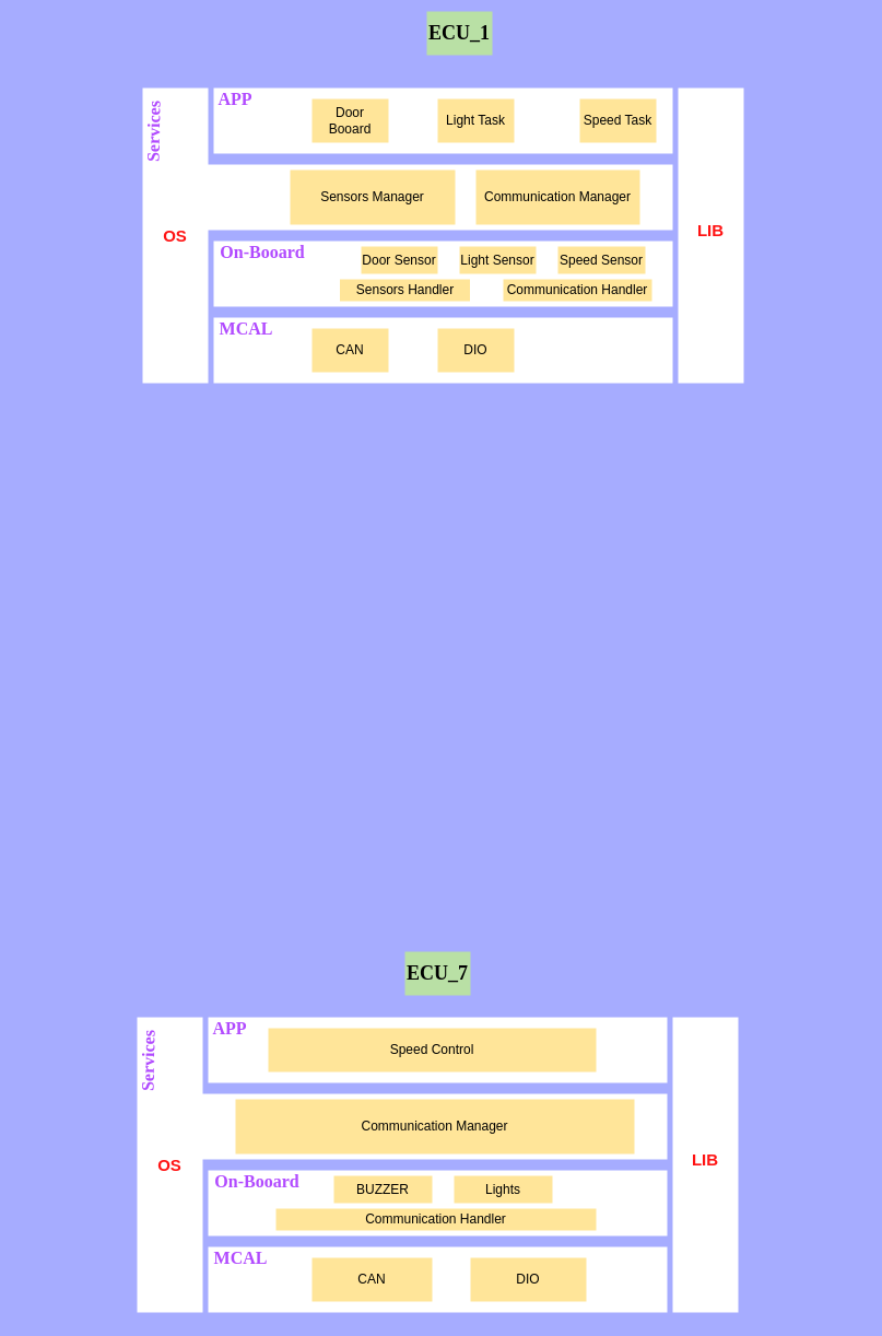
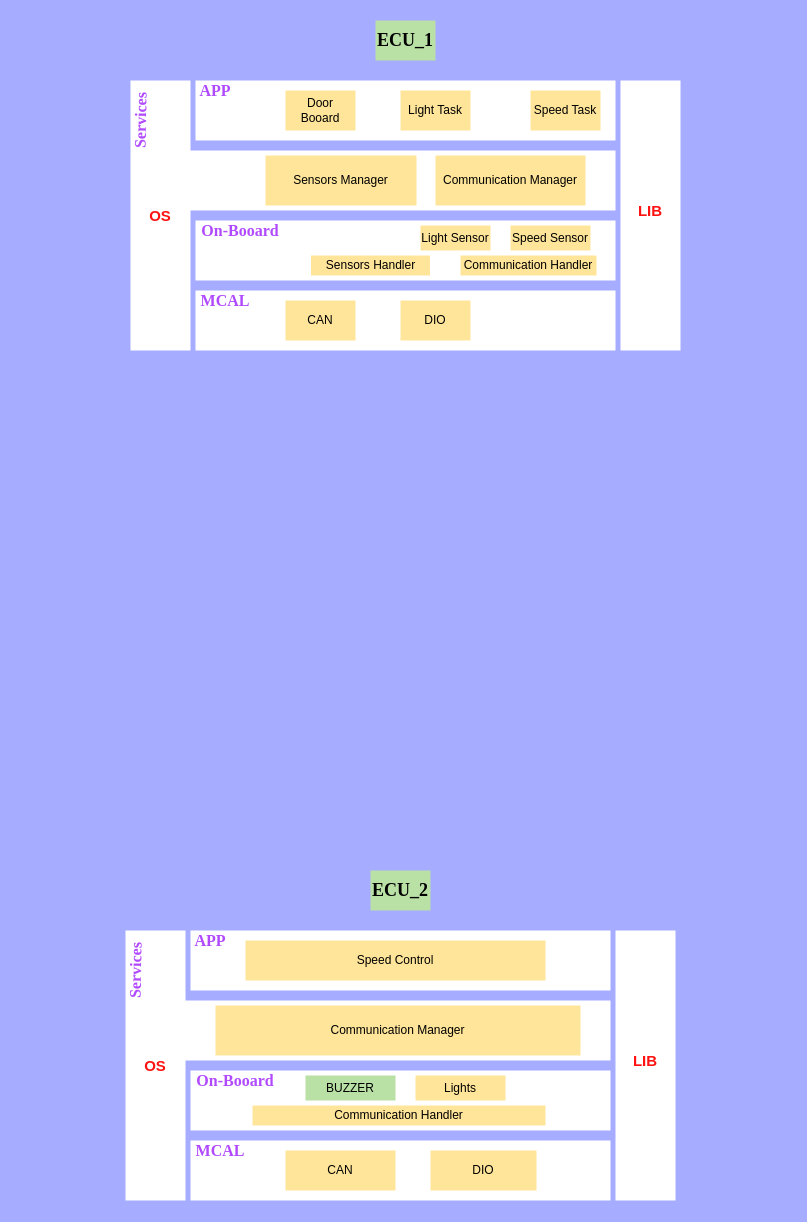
  <mxCell id="0" />
  <mxCell id="1" parent="0" />
  <mxCell id="2" value="" style="rounded=0;whiteSpace=wrap;html=1;rotation=90;strokeColor=none;" parent="1" vertex="1"><mxGeometry x="25" y="185" width="270" height="60" as="geometry" /></mxCell>
  <mxCell id="3" value="" style="rounded=0;whiteSpace=wrap;html=1;strokeColor=none;" parent="1" vertex="1"><mxGeometry x="195" y="80" width="420" height="60" as="geometry" /></mxCell>
  <mxCell id="4" value="" style="rounded=0;whiteSpace=wrap;html=1;strokeColor=none;" parent="1" vertex="1"><mxGeometry x="185" y="150" width="430" height="60" as="geometry" /></mxCell>
  <mxCell id="5" value="" style="rounded=0;whiteSpace=wrap;html=1;strokeColor=none;" parent="1" vertex="1"><mxGeometry x="195" y="220" width="420" height="60" as="geometry" /></mxCell>
  <mxCell id="6" value="" style="rounded=0;whiteSpace=wrap;html=1;strokeColor=none;" parent="1" vertex="1"><mxGeometry x="195" y="290" width="420" height="60" as="geometry" /></mxCell>
  <mxCell id="7" value="" style="rounded=0;whiteSpace=wrap;html=1;rotation=90;strokeColor=none;" parent="1" vertex="1"><mxGeometry x="515" y="185" width="270" height="60" as="geometry" /></mxCell>
- <mxCell id="8" value="Door Sensor" style="rounded=0;whiteSpace=wrap;html=1;strokeColor=none;fillColor=#FFE599;" parent="1" vertex="1"><mxGeometry x="330" y="225" width="70" height="25" as="geometry" /></mxCell>
  <mxCell id="9" value="Light Sensor" style="rounded=0;whiteSpace=wrap;html=1;strokeColor=none;fillColor=#FFE599;" parent="1" vertex="1"><mxGeometry x="420" y="225" width="70" height="25" as="geometry" /></mxCell>
  <mxCell id="10" value="Speed Sensor" style="rounded=0;whiteSpace=wrap;html=1;strokeColor=none;fillColor=#FFE599;" parent="1" vertex="1"><mxGeometry x="510" y="225" width="80" height="25" as="geometry" /></mxCell>
  <mxCell id="11" value="CAN" style="rounded=0;whiteSpace=wrap;html=1;strokeColor=none;fillColor=#FFE599;" parent="1" vertex="1"><mxGeometry x="285" y="300" width="70" height="40" as="geometry" /></mxCell>
  <mxCell id="12" value="DIO" style="rounded=0;whiteSpace=wrap;html=1;strokeColor=none;fillColor=#FFE599;" parent="1" vertex="1"><mxGeometry x="400" y="300" width="70" height="40" as="geometry" /></mxCell>
  <mxCell id="13" value="Door Booard" style="rounded=0;whiteSpace=wrap;html=1;strokeColor=none;fillColor=#FFE599;" parent="1" vertex="1"><mxGeometry x="285" y="90" width="70" height="40" as="geometry" /></mxCell>
  <mxCell id="14" value="Light Task" style="rounded=0;whiteSpace=wrap;html=1;strokeColor=none;fillColor=#FFE599;" parent="1" vertex="1"><mxGeometry x="400" y="90" width="70" height="40" as="geometry" /></mxCell>
  <mxCell id="15" value="Speed Task" style="rounded=0;whiteSpace=wrap;html=1;strokeColor=none;fillColor=#FFE599;" parent="1" vertex="1"><mxGeometry x="530" y="90" width="70" height="40" as="geometry" /></mxCell>
  <mxCell id="16" value="&lt;font style=&quot;font-size: 15px&quot; color=&quot;#ff1212&quot;&gt;&lt;b&gt;LIB&lt;/b&gt;&lt;/font&gt;" style="text;html=1;strokeColor=none;fillColor=none;align=center;verticalAlign=middle;whiteSpace=wrap;rounded=0;" parent="1" vertex="1"><mxGeometry x="630" y="200" width="40" height="20" as="geometry" /></mxCell>
  <mxCell id="17" value="&lt;font style=&quot;font-size: 15px&quot; color=&quot;#ff1212&quot;&gt;&lt;b&gt;OS&lt;/b&gt;&lt;/font&gt;" style="text;html=1;strokeColor=none;fillColor=none;align=center;verticalAlign=middle;whiteSpace=wrap;rounded=0;" parent="1" vertex="1"><mxGeometry x="140" y="205" width="40" height="20" as="geometry" /></mxCell>
  <mxCell id="18" value="&lt;font face=&quot;Comic Sans MS&quot; size=&quot;1&quot; color=&quot;#b14aff&quot;&gt;&lt;b style=&quot;font-size: 16px&quot;&gt;Services&lt;/b&gt;&lt;/font&gt;" style="text;html=1;strokeColor=none;fillColor=none;align=center;verticalAlign=middle;whiteSpace=wrap;rounded=0;rotation=-89;" parent="1" vertex="1"><mxGeometry x="120" y="110" width="40" height="20" as="geometry" /></mxCell>
  <mxCell id="19" value="&lt;font face=&quot;Comic Sans MS&quot; size=&quot;1&quot; color=&quot;#b14aff&quot;&gt;&lt;b style=&quot;font-size: 16px&quot;&gt;MCAL&lt;/b&gt;&lt;/font&gt;" style="text;html=1;strokeColor=none;fillColor=none;align=center;verticalAlign=middle;whiteSpace=wrap;rounded=0;rotation=0;" parent="1" vertex="1"><mxGeometry x="205" y="290" width="40" height="20" as="geometry" /></mxCell>
  <mxCell id="20" value="&lt;font face=&quot;Comic Sans MS&quot; size=&quot;1&quot; color=&quot;#b14aff&quot;&gt;&lt;b style=&quot;font-size: 16px&quot;&gt;APP&lt;/b&gt;&lt;/font&gt;" style="text;html=1;strokeColor=none;fillColor=none;align=center;verticalAlign=middle;whiteSpace=wrap;rounded=0;rotation=0;" parent="1" vertex="1"><mxGeometry x="195" y="80" width="40" height="20" as="geometry" /></mxCell>
  <mxCell id="21" value="&lt;font face=&quot;Comic Sans MS&quot; size=&quot;1&quot; color=&quot;#b14aff&quot;&gt;&lt;b style=&quot;font-size: 16px&quot;&gt;On-Booard&lt;/b&gt;&lt;/font&gt;" style="text;html=1;strokeColor=none;fillColor=none;align=center;verticalAlign=middle;whiteSpace=wrap;rounded=0;rotation=0;" parent="1" vertex="1"><mxGeometry x="195" y="220" width="90" height="20" as="geometry" /></mxCell>
  <mxCell id="22" value="Sensors Handler" style="rounded=0;whiteSpace=wrap;html=1;strokeColor=none;fillColor=#FFE599;" parent="1" vertex="1"><mxGeometry x="310.5" y="255" width="119" height="20" as="geometry" /></mxCell>
  <mxCell id="23" value="Communication Handler" style="rounded=0;whiteSpace=wrap;html=1;strokeColor=none;fillColor=#FFE599;" parent="1" vertex="1"><mxGeometry x="460" y="255" width="136" height="20" as="geometry" /></mxCell>
  <mxCell id="24" value="Sensors Manager" style="rounded=0;whiteSpace=wrap;html=1;strokeColor=none;fillColor=#FFE599;" parent="1" vertex="1"><mxGeometry x="265" y="155" width="151" height="50" as="geometry" /></mxCell>
  <mxCell id="25" value="Communication Manager" style="rounded=0;whiteSpace=wrap;html=1;strokeColor=none;fillColor=#FFE599;" parent="1" vertex="1"><mxGeometry x="435" y="155" width="150" height="50" as="geometry" /></mxCell>
- <mxCell id="26" value="&lt;b&gt;&lt;font style=&quot;font-size: 18px&quot; face=&quot;Comic Sans MS&quot;&gt;ECU_1&lt;/font&gt;&lt;/b&gt;" style="text;html=1;strokeColor=none;fillColor=#B9E0A5;align=center;verticalAlign=middle;whiteSpace=wrap;rounded=0;strokeWidth=2;" parent="1" vertex="1"><mxGeometry x="390" y="10" width="60" height="40" as="geometry" /></mxCell>
+ <mxCell id="26" value="&lt;b&gt;&lt;font style=&quot;font-size: 18px&quot; face=&quot;Comic Sans MS&quot;&gt;ECU_1&lt;/font&gt;&lt;/b&gt;" style="text;html=1;strokeColor=none;fillColor=#B9E0A5;align=center;verticalAlign=middle;whiteSpace=wrap;rounded=0;strokeWidth=2;" parent="1" vertex="1"><mxGeometry x="375" y="20" width="60" height="40" as="geometry" /></mxCell>
  <mxCell id="27" value="" style="rounded=0;whiteSpace=wrap;html=1;rotation=90;strokeColor=none;" parent="1" vertex="1"><mxGeometry x="20" y="1035" width="270" height="60" as="geometry" /></mxCell>
  <mxCell id="28" value="" style="rounded=0;whiteSpace=wrap;html=1;strokeColor=none;" parent="1" vertex="1"><mxGeometry x="190" y="930" width="420" height="60" as="geometry" /></mxCell>
  <mxCell id="29" value="" style="rounded=0;whiteSpace=wrap;html=1;strokeColor=none;" parent="1" vertex="1"><mxGeometry x="180" y="1000" width="430" height="60" as="geometry" /></mxCell>
  <mxCell id="30" value="" style="rounded=0;whiteSpace=wrap;html=1;strokeColor=none;" parent="1" vertex="1"><mxGeometry x="190" y="1070" width="420" height="60" as="geometry" /></mxCell>
  <mxCell id="31" value="" style="rounded=0;whiteSpace=wrap;html=1;strokeColor=none;" parent="1" vertex="1"><mxGeometry x="190" y="1140" width="420" height="60" as="geometry" /></mxCell>
  <mxCell id="32" value="" style="rounded=0;whiteSpace=wrap;html=1;rotation=90;strokeColor=none;" parent="1" vertex="1"><mxGeometry x="510" y="1035" width="270" height="60" as="geometry" /></mxCell>
- <mxCell id="33" value="BUZZER" style="rounded=0;whiteSpace=wrap;html=1;strokeColor=none;fillColor=#FFE599;" parent="1" vertex="1"><mxGeometry x="305" y="1075" width="90" height="25" as="geometry" /></mxCell>
+ <mxCell id="33" value="BUZZER" style="rounded=0;whiteSpace=wrap;html=1;strokeColor=none;fillColor=#b9e0a5;" parent="1" vertex="1"><mxGeometry x="305" y="1075" width="90" height="25" as="geometry" /></mxCell>
  <mxCell id="34" value="Lights" style="rounded=0;whiteSpace=wrap;html=1;strokeColor=none;fillColor=#FFE599;" parent="1" vertex="1"><mxGeometry x="415" y="1075" width="90" height="25" as="geometry" /></mxCell>
  <mxCell id="35" value="CAN" style="rounded=0;whiteSpace=wrap;html=1;strokeColor=none;fillColor=#FFE599;" parent="1" vertex="1"><mxGeometry x="285" y="1150" width="110" height="40" as="geometry" /></mxCell>
  <mxCell id="36" value="DIO" style="rounded=0;whiteSpace=wrap;html=1;strokeColor=none;fillColor=#FFE599;" parent="1" vertex="1"><mxGeometry x="430" y="1150" width="106" height="40" as="geometry" /></mxCell>
  <mxCell id="37" value="Speed Control" style="rounded=0;whiteSpace=wrap;html=1;strokeColor=none;fillColor=#FFE599;" parent="1" vertex="1"><mxGeometry x="245" y="940" width="300" height="40" as="geometry" /></mxCell>
  <mxCell id="38" value="&lt;font style=&quot;font-size: 15px&quot; color=&quot;#ff1212&quot;&gt;&lt;b&gt;LIB&lt;/b&gt;&lt;/font&gt;" style="text;html=1;strokeColor=none;fillColor=none;align=center;verticalAlign=middle;whiteSpace=wrap;rounded=0;" parent="1" vertex="1"><mxGeometry x="625" y="1050" width="40" height="20" as="geometry" /></mxCell>
  <mxCell id="39" value="&lt;font style=&quot;font-size: 15px&quot; color=&quot;#ff1212&quot;&gt;&lt;b&gt;OS&lt;/b&gt;&lt;/font&gt;" style="text;html=1;strokeColor=none;fillColor=none;align=center;verticalAlign=middle;whiteSpace=wrap;rounded=0;" parent="1" vertex="1"><mxGeometry x="135" y="1055" width="40" height="20" as="geometry" /></mxCell>
  <mxCell id="40" value="&lt;font face=&quot;Comic Sans MS&quot; size=&quot;1&quot; color=&quot;#b14aff&quot;&gt;&lt;b style=&quot;font-size: 16px&quot;&gt;Services&lt;/b&gt;&lt;/font&gt;" style="text;html=1;strokeColor=none;fillColor=none;align=center;verticalAlign=middle;whiteSpace=wrap;rounded=0;rotation=-89;" parent="1" vertex="1"><mxGeometry x="115" y="960" width="40" height="20" as="geometry" /></mxCell>
  <mxCell id="41" value="&lt;font face=&quot;Comic Sans MS&quot; size=&quot;1&quot; color=&quot;#b14aff&quot;&gt;&lt;b style=&quot;font-size: 16px&quot;&gt;MCAL&lt;/b&gt;&lt;/font&gt;" style="text;html=1;strokeColor=none;fillColor=none;align=center;verticalAlign=middle;whiteSpace=wrap;rounded=0;rotation=0;" parent="1" vertex="1"><mxGeometry x="200" y="1140" width="40" height="20" as="geometry" /></mxCell>
  <mxCell id="42" value="&lt;font face=&quot;Comic Sans MS&quot; size=&quot;1&quot; color=&quot;#b14aff&quot;&gt;&lt;b style=&quot;font-size: 16px&quot;&gt;APP&lt;/b&gt;&lt;/font&gt;" style="text;html=1;strokeColor=none;fillColor=none;align=center;verticalAlign=middle;whiteSpace=wrap;rounded=0;rotation=0;" parent="1" vertex="1"><mxGeometry x="190" y="930" width="40" height="20" as="geometry" /></mxCell>
  <mxCell id="43" value="&lt;font face=&quot;Comic Sans MS&quot; size=&quot;1&quot; color=&quot;#b14aff&quot;&gt;&lt;b style=&quot;font-size: 16px&quot;&gt;On-Booard&lt;/b&gt;&lt;/font&gt;" style="text;html=1;strokeColor=none;fillColor=none;align=center;verticalAlign=middle;whiteSpace=wrap;rounded=0;rotation=0;" parent="1" vertex="1"><mxGeometry x="190" y="1070" width="90" height="20" as="geometry" /></mxCell>
  <mxCell id="44" value="Communication Handler" style="rounded=0;whiteSpace=wrap;html=1;strokeColor=none;fillColor=#FFE599;" parent="1" vertex="1"><mxGeometry x="252" y="1105" width="293" height="20" as="geometry" /></mxCell>
  <mxCell id="45" value="Communication Manager" style="rounded=0;whiteSpace=wrap;html=1;strokeColor=none;fillColor=#FFE599;" parent="1" vertex="1"><mxGeometry x="215" y="1005" width="365" height="50" as="geometry" /></mxCell>
- <mxCell id="46" value="&lt;b&gt;&lt;font style=&quot;font-size: 18px&quot; face=&quot;Comic Sans MS&quot;&gt;ECU_7&lt;/font&gt;&lt;/b&gt;" style="text;html=1;strokeColor=none;fillColor=#B9E0A5;align=center;verticalAlign=middle;whiteSpace=wrap;rounded=0;strokeWidth=2;" parent="1" vertex="1"><mxGeometry x="370" y="870" width="60" height="40" as="geometry" /></mxCell>
+ <mxCell id="46" value="&lt;b&gt;&lt;font style=&quot;font-size: 18px&quot; face=&quot;Comic Sans MS&quot;&gt;ECU_2&lt;/font&gt;&lt;/b&gt;" style="text;html=1;strokeColor=none;fillColor=#B9E0A5;align=center;verticalAlign=middle;whiteSpace=wrap;rounded=0;strokeWidth=2;" parent="1" vertex="1"><mxGeometry x="370" y="870" width="60" height="40" as="geometry" /></mxCell>
